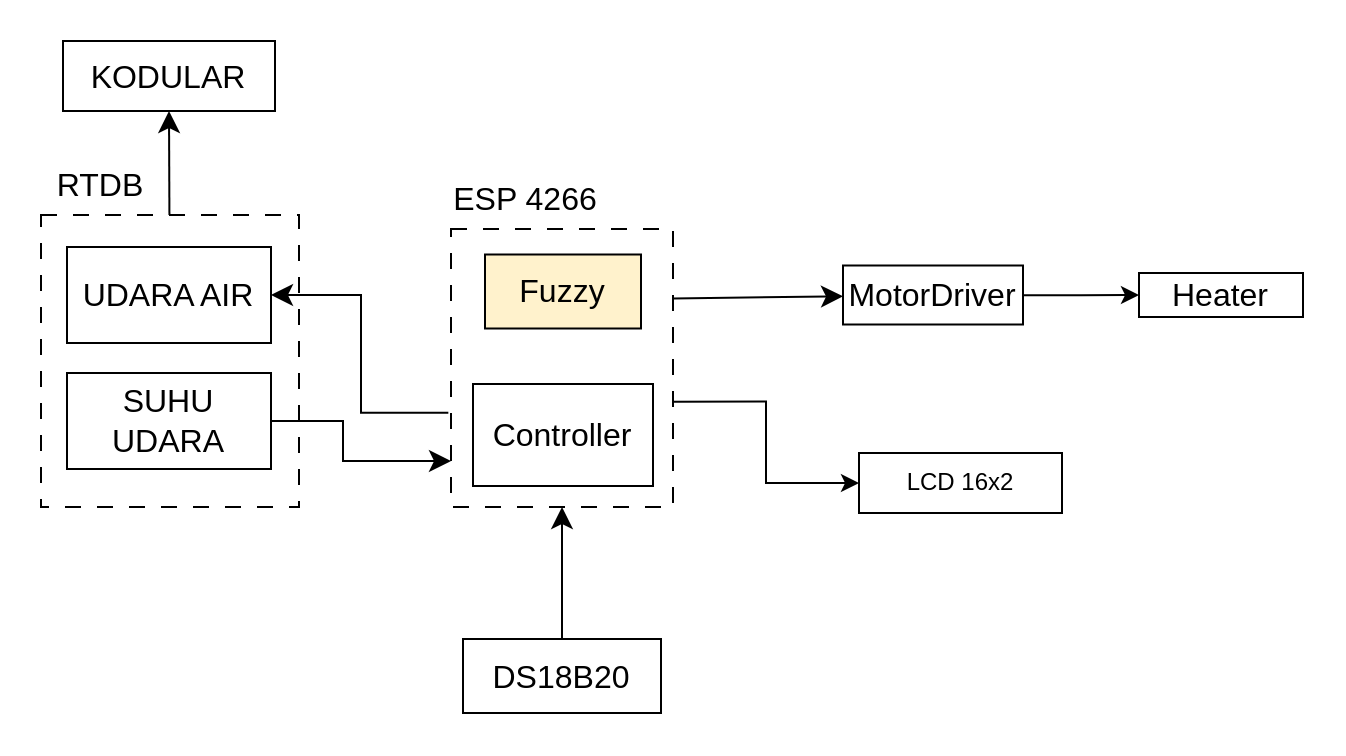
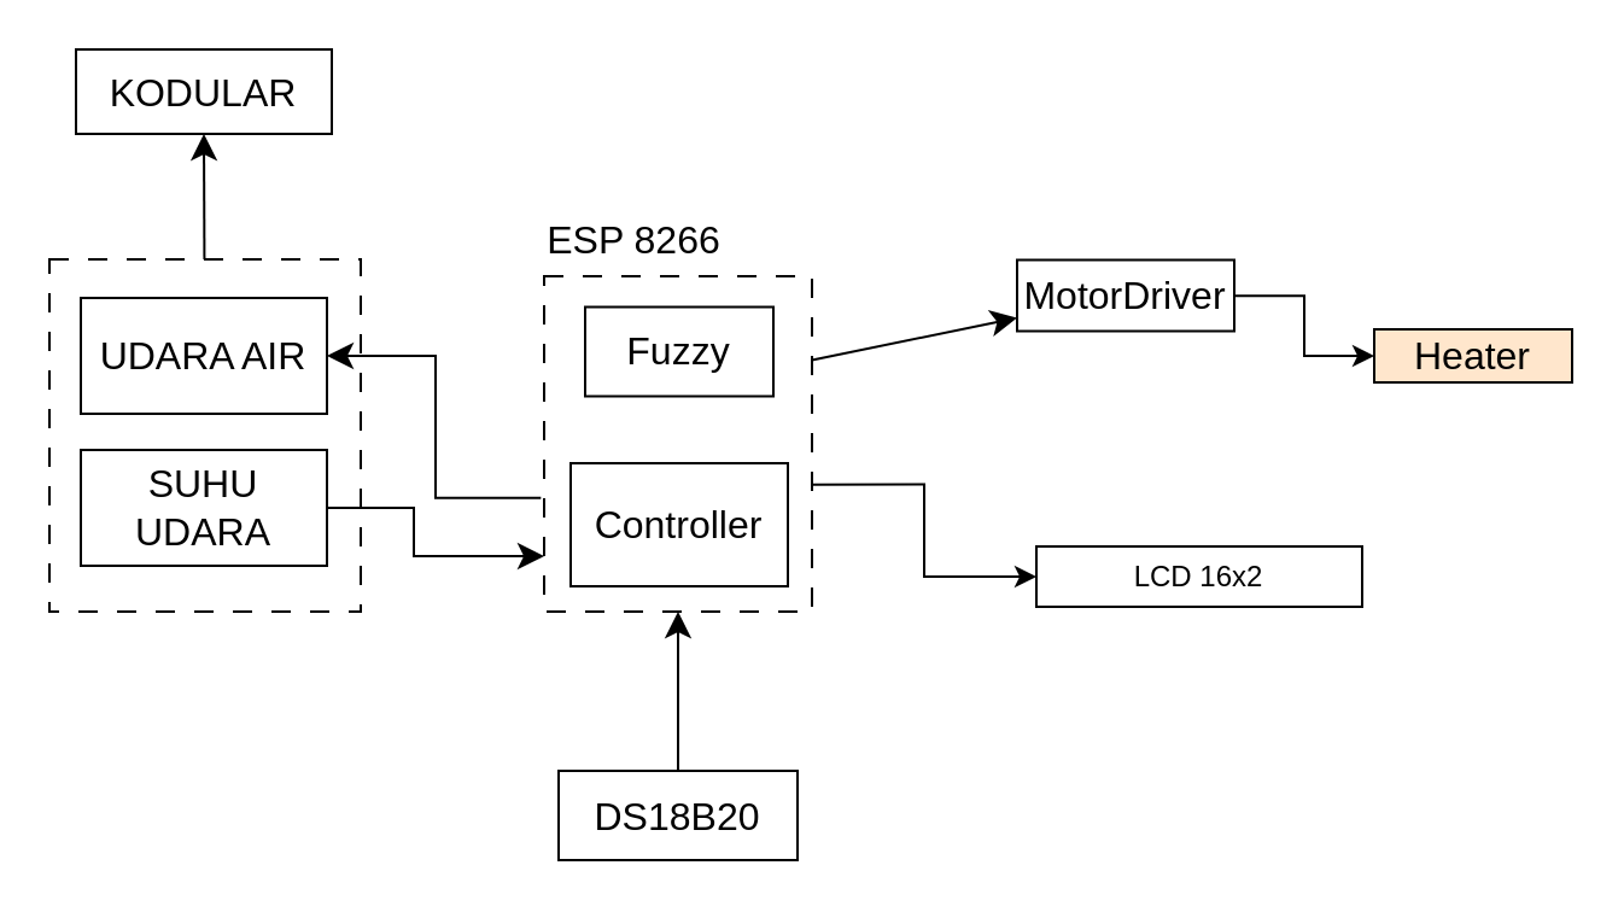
  <mxCell id="0" />
  <mxCell id="1" parent="0" />
  <mxCell id="2" style="rounded=0;orthogonalLoop=1;jettySize=auto;html=1;exitX=1.004;exitY=0.621;exitDx=0;exitDy=0;entryX=0;entryY=0.5;entryDx=0;entryDy=0;exitPerimeter=0;edgeStyle=orthogonalEdgeStyle;" edge="1" parent="1" source="3" target="21"><mxGeometry relative="1" as="geometry" /></mxCell>
  <mxCell id="3" value="" style="rounded=0;whiteSpace=wrap;html=1;fontSize=16;dashed=1;dashPattern=8 8;" parent="1" vertex="1"><mxGeometry x="225" y="114" width="111" height="139" as="geometry" /></mxCell>
  <mxCell id="4" style="edgeStyle=none;curved=1;rounded=0;orthogonalLoop=1;jettySize=auto;html=1;fontSize=12;startSize=8;endSize=8;entryX=0.5;entryY=1;entryDx=0;entryDy=0;startArrow=none;startFill=0;endArrow=classic;endFill=1;" parent="1" source="5" target="17" edge="1"><mxGeometry relative="1" as="geometry"><mxPoint x="84.5" y="9.6" as="targetPoint" /></mxGeometry></mxCell>
  <mxCell id="5" value="" style="rounded=0;whiteSpace=wrap;html=1;fontSize=16;dashed=1;dashPattern=8 8;" parent="1" vertex="1"><mxGeometry x="20" y="107" width="129" height="146" as="geometry" /></mxCell>
  <mxCell id="6" value="UDARA AIR" style="rounded=0;whiteSpace=wrap;html=1;fontSize=16;" parent="1" vertex="1"><mxGeometry x="33" y="123" width="102" height="48" as="geometry" /></mxCell>
  <mxCell id="7" style="edgeStyle=orthogonalEdgeStyle;rounded=0;orthogonalLoop=1;jettySize=auto;html=1;fontSize=12;startSize=8;endSize=8;" parent="1" source="8" edge="1"><mxGeometry relative="1" as="geometry"><mxPoint x="225" y="230" as="targetPoint" /><Array as="points"><mxPoint x="171" y="210" /><mxPoint x="171" y="230" /></Array></mxGeometry></mxCell>
  <mxCell id="8" value="SUHU UDARA" style="rounded=0;whiteSpace=wrap;html=1;fontSize=16;" parent="1" vertex="1"><mxGeometry x="33" y="186" width="102" height="48" as="geometry" /></mxCell>
- <mxCell id="9" value="RTDB" style="text;strokeColor=none;fillColor=none;html=1;align=center;verticalAlign=middle;whiteSpace=wrap;rounded=0;fontSize=16;" parent="1" vertex="1"><mxGeometry x="20" y="77" width="60" height="30" as="geometry" /></mxCell>
  <mxCell id="10" style="edgeStyle=orthogonalEdgeStyle;rounded=0;orthogonalLoop=1;jettySize=auto;html=1;entryX=1;entryY=0.5;entryDx=0;entryDy=0;fontSize=12;startSize=8;endSize=8;exitX=-0.012;exitY=0.661;exitDx=0;exitDy=0;exitPerimeter=0;" parent="1" source="3" target="6" edge="1"><mxGeometry relative="1" as="geometry"><mxPoint x="225" y="204" as="sourcePoint" /></mxGeometry></mxCell>
  <mxCell id="11" value="Controller" style="rounded=0;whiteSpace=wrap;html=1;fontSize=16;" parent="1" vertex="1"><mxGeometry x="236" y="191.5" width="90" height="51" as="geometry" /></mxCell>
  <mxCell id="12" style="edgeStyle=none;curved=1;rounded=0;orthogonalLoop=1;jettySize=auto;html=1;entryX=0.5;entryY=1;entryDx=0;entryDy=0;fontSize=12;startSize=8;endSize=8;startArrow=none;startFill=0;" parent="1" source="13" target="3" edge="1"><mxGeometry relative="1" as="geometry" /></mxCell>
  <mxCell id="13" value="DS18B20" style="rounded=0;whiteSpace=wrap;html=1;fontSize=16;" parent="1" vertex="1"><mxGeometry x="231" y="319" width="99" height="37" as="geometry" /></mxCell>
  <mxCell id="14" style="edgeStyle=none;curved=1;rounded=0;orthogonalLoop=1;jettySize=auto;html=1;entryX=1;entryY=0.25;entryDx=0;entryDy=0;fontSize=12;startSize=8;endSize=8;startArrow=classic;startFill=1;endArrow=none;endFill=0;" parent="1" source="16" target="3" edge="1"><mxGeometry relative="1" as="geometry" /></mxCell>
  <mxCell id="15" value="" style="edgeStyle=orthogonalEdgeStyle;rounded=0;orthogonalLoop=1;jettySize=auto;html=1;" edge="1" parent="1" source="16" target="20"><mxGeometry relative="1" as="geometry" /></mxCell>
- <mxCell id="16" value="MotorDriver" style="rounded=0;whiteSpace=wrap;html=1;fontSize=16;" parent="1" vertex="1"><mxGeometry x="421" y="132.25" width="90" height="29.5" as="geometry" /></mxCell>
+ <mxCell id="16" value="MotorDriver" style="rounded=0;whiteSpace=wrap;html=1;fontSize=16;" parent="1" vertex="1"><mxGeometry x="421" y="107.25" width="90" height="29.5" as="geometry" /></mxCell>
  <mxCell id="17" value="KODULAR" style="rounded=0;whiteSpace=wrap;html=1;fontSize=16;" parent="1" vertex="1"><mxGeometry x="31" y="20" width="106" height="35" as="geometry" /></mxCell>
- <mxCell id="18" value="Fuzzy" style="rounded=0;whiteSpace=wrap;html=1;fontSize=16;fillColor=#fff2cc;" parent="1" vertex="1"><mxGeometry x="242" y="126.75" width="78" height="37" as="geometry" /></mxCell>
- <mxCell id="19" value="ESP 4266" style="text;strokeColor=none;fillColor=none;html=1;align=center;verticalAlign=middle;whiteSpace=wrap;rounded=0;fontSize=16;" parent="1" vertex="1"><mxGeometry x="225" y="84" width="75" height="30" as="geometry" /></mxCell>
- <mxCell id="20" value="Heater" style="whiteSpace=wrap;html=1;fontSize=16;rounded=0;" vertex="1" parent="1"><mxGeometry x="569" y="136" width="82" height="22" as="geometry" /></mxCell>
- <mxCell id="21" value="LCD 16x2" style="rounded=0;whiteSpace=wrap;html=1;" vertex="1" parent="1"><mxGeometry x="429" y="226" width="101.5" height="30" as="geometry" /></mxCell>
+ <mxCell id="18" value="Fuzzy" style="rounded=0;whiteSpace=wrap;html=1;fontSize=16;" parent="1" vertex="1"><mxGeometry x="242" y="126.75" width="78" height="37" as="geometry" /></mxCell>
+ <mxCell id="19" value="ESP 8266" style="text;strokeColor=none;fillColor=none;html=1;align=center;verticalAlign=middle;whiteSpace=wrap;rounded=0;fontSize=16;" parent="1" vertex="1"><mxGeometry x="225" y="84" width="75" height="30" as="geometry" /></mxCell>
+ <mxCell id="20" value="Heater" style="whiteSpace=wrap;html=1;fontSize=16;rounded=0;fillColor=#ffe6cc;" vertex="1" parent="1"><mxGeometry x="569" y="136" width="82" height="22" as="geometry" /></mxCell>
+ <mxCell id="21" value="LCD 16x2" style="rounded=0;whiteSpace=wrap;html=1;" vertex="1" parent="1"><mxGeometry x="429" y="226" width="135" height="25" as="geometry" /></mxCell>
